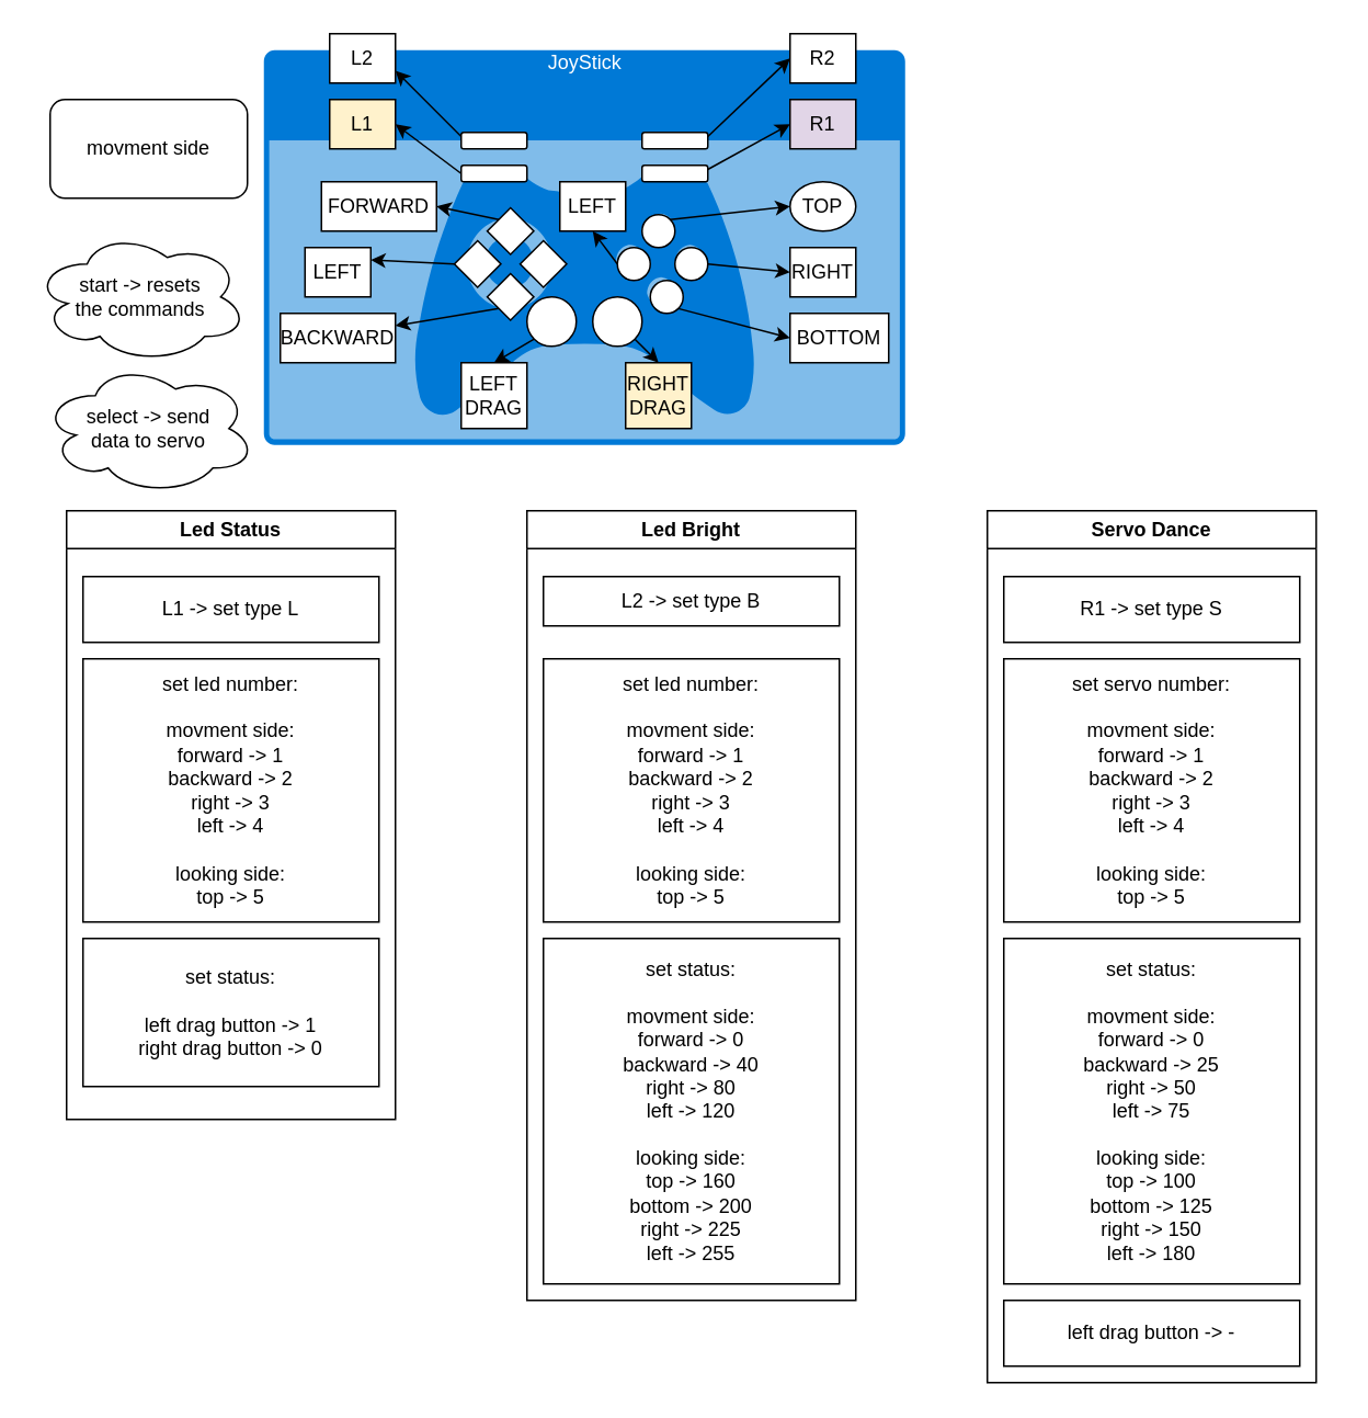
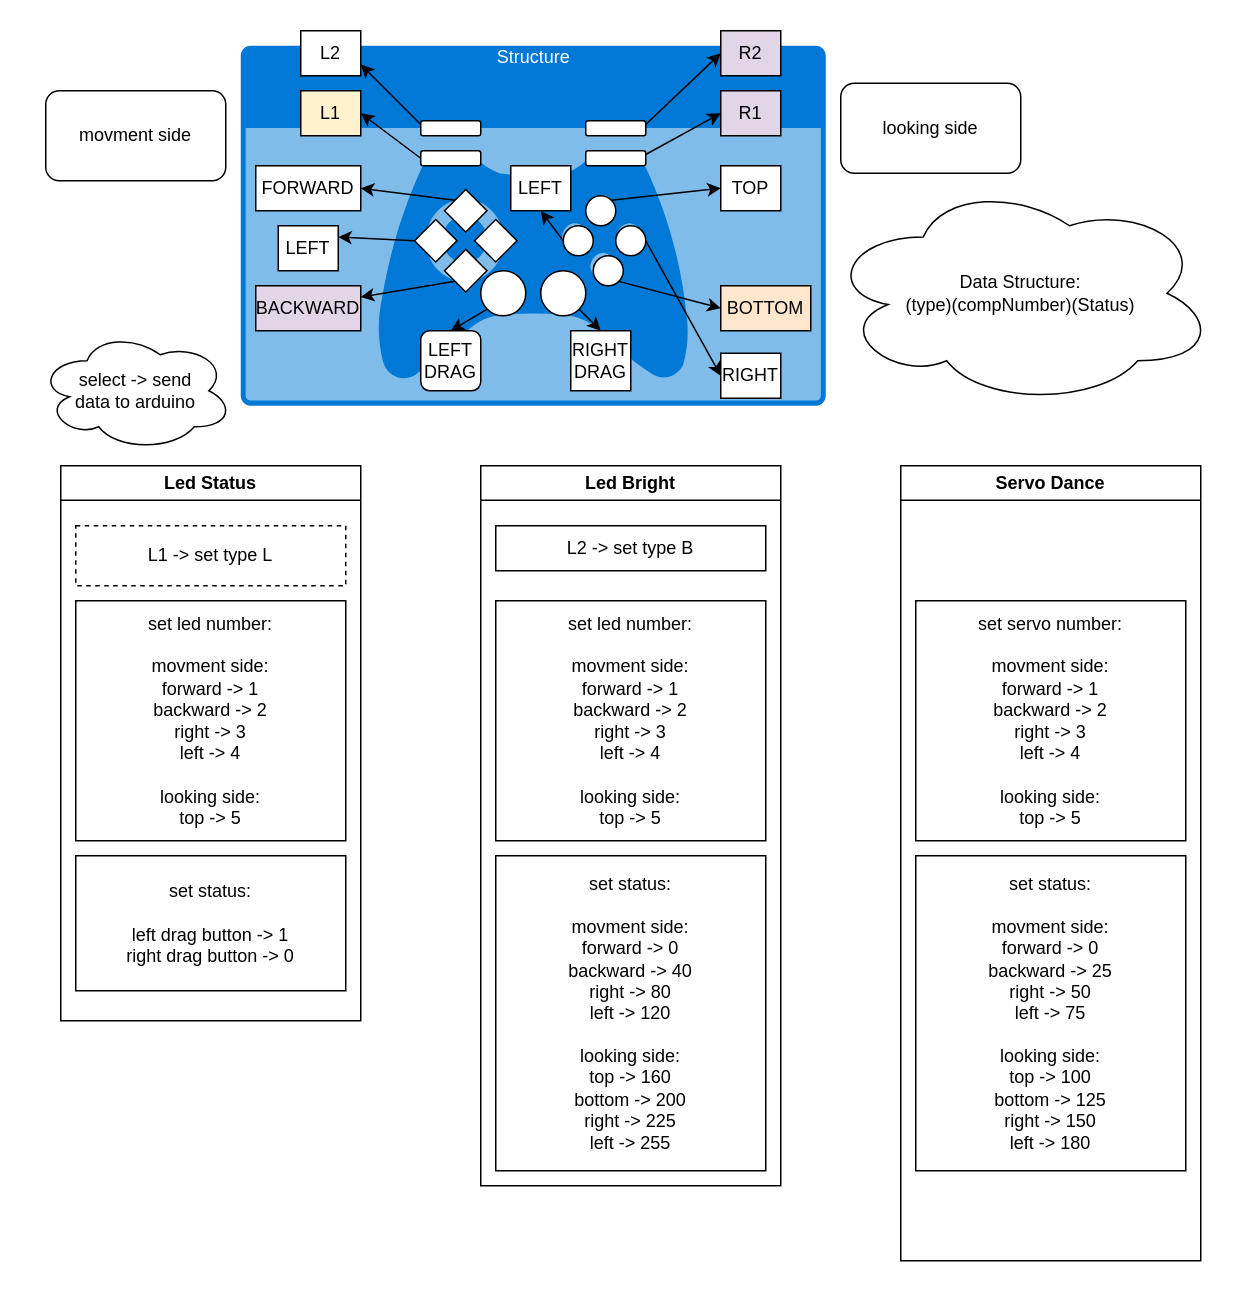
  <mxCell id="0" />
  <mxCell id="1" parent="0" />
- <mxCell id="2" value="JoyStick" style="html=1;strokeColor=none;fillColor=#0079D6;labelPosition=center;verticalLabelPosition=middle;verticalAlign=top;align=center;fontSize=12;outlineConnect=0;spacingTop=-6;fontColor=#FFFFFF;sketch=0;shape=mxgraph.sitemap.game;" vertex="1" parent="1"><mxGeometry x="160" y="30" width="390" height="240" as="geometry" /></mxCell>
+ <mxCell id="2" value="Structure" style="html=1;strokeColor=none;fillColor=#0079D6;labelPosition=center;verticalLabelPosition=middle;verticalAlign=top;align=center;fontSize=12;outlineConnect=0;spacingTop=-6;fontColor=#FFFFFF;sketch=0;shape=mxgraph.sitemap.game;" vertex="1" parent="1"><mxGeometry x="160" y="30" width="390" height="240" as="geometry" /></mxCell>
  <mxCell id="3" style="edgeStyle=none;html=1;exitX=1;exitY=0.25;exitDx=0;exitDy=0;entryX=0;entryY=0.5;entryDx=0;entryDy=0;" edge="1" parent="1" source="4" target="31"><mxGeometry relative="1" as="geometry" /></mxCell>
  <mxCell id="4" value="" style="rounded=1;whiteSpace=wrap;html=1;" vertex="1" parent="1"><mxGeometry x="390" y="100" width="40" height="10" as="geometry" /></mxCell>
  <mxCell id="5" style="edgeStyle=none;html=1;exitX=0;exitY=0.5;exitDx=0;exitDy=0;entryX=1;entryY=0.5;entryDx=0;entryDy=0;" edge="1" parent="1" source="6" target="33"><mxGeometry relative="1" as="geometry" /></mxCell>
  <mxCell id="6" value="" style="rounded=1;whiteSpace=wrap;html=1;" vertex="1" parent="1"><mxGeometry x="280" y="100" width="40" height="10" as="geometry" /></mxCell>
  <mxCell id="7" style="edgeStyle=none;html=1;exitX=1;exitY=0.25;exitDx=0;exitDy=0;entryX=0;entryY=0.5;entryDx=0;entryDy=0;" edge="1" parent="1" source="8" target="30"><mxGeometry relative="1" as="geometry" /></mxCell>
  <mxCell id="8" value="" style="rounded=1;whiteSpace=wrap;html=1;" vertex="1" parent="1"><mxGeometry x="390" y="80" width="40" height="10" as="geometry" /></mxCell>
  <mxCell id="9" style="edgeStyle=none;html=1;exitX=0;exitY=0.25;exitDx=0;exitDy=0;entryX=1;entryY=0.75;entryDx=0;entryDy=0;" edge="1" parent="1" source="10" target="32"><mxGeometry relative="1" as="geometry" /></mxCell>
  <mxCell id="10" value="" style="rounded=1;whiteSpace=wrap;html=1;" vertex="1" parent="1"><mxGeometry x="280" y="80" width="40" height="10" as="geometry" /></mxCell>
  <mxCell id="11" style="edgeStyle=none;html=1;exitX=0;exitY=1;exitDx=0;exitDy=0;entryX=0.5;entryY=0;entryDx=0;entryDy=0;" edge="1" parent="1" source="12" target="38"><mxGeometry relative="1" as="geometry" /></mxCell>
  <mxCell id="12" value="" style="ellipse;whiteSpace=wrap;html=1;aspect=fixed;" vertex="1" parent="1"><mxGeometry x="320" y="180" width="30" height="30" as="geometry" /></mxCell>
  <mxCell id="13" style="edgeStyle=none;html=1;exitX=1;exitY=1;exitDx=0;exitDy=0;entryX=0.5;entryY=0;entryDx=0;entryDy=0;" edge="1" parent="1" source="14" target="42"><mxGeometry relative="1" as="geometry" /></mxCell>
  <mxCell id="14" value="" style="ellipse;whiteSpace=wrap;html=1;aspect=fixed;" vertex="1" parent="1"><mxGeometry x="360" y="180" width="30" height="30" as="geometry" /></mxCell>
  <mxCell id="15" style="edgeStyle=none;html=1;exitX=1;exitY=0;exitDx=0;exitDy=0;entryX=0;entryY=0.5;entryDx=0;entryDy=0;" edge="1" parent="1" source="16" target="34"><mxGeometry relative="1" as="geometry" /></mxCell>
  <mxCell id="16" value="" style="ellipse;whiteSpace=wrap;html=1;aspect=fixed;" vertex="1" parent="1"><mxGeometry x="390" y="130" width="20" height="20" as="geometry" /></mxCell>
  <mxCell id="17" style="edgeStyle=none;html=1;exitX=1;exitY=0.5;exitDx=0;exitDy=0;entryX=0;entryY=0.5;entryDx=0;entryDy=0;" edge="1" parent="1" source="18" target="36"><mxGeometry relative="1" as="geometry" /></mxCell>
  <mxCell id="18" value="" style="ellipse;whiteSpace=wrap;html=1;aspect=fixed;" vertex="1" parent="1"><mxGeometry x="410" y="150" width="20" height="20" as="geometry" /></mxCell>
  <mxCell id="19" style="edgeStyle=none;html=1;exitX=1;exitY=1;exitDx=0;exitDy=0;entryX=0;entryY=0.5;entryDx=0;entryDy=0;" edge="1" parent="1" source="20" target="35"><mxGeometry relative="1" as="geometry" /></mxCell>
  <mxCell id="20" value="" style="ellipse;whiteSpace=wrap;html=1;aspect=fixed;" vertex="1" parent="1"><mxGeometry x="395" y="170" width="20" height="20" as="geometry" /></mxCell>
  <mxCell id="21" style="edgeStyle=none;html=1;exitX=0;exitY=0.5;exitDx=0;exitDy=0;entryX=0.5;entryY=1;entryDx=0;entryDy=0;" edge="1" parent="1" source="22" target="37"><mxGeometry relative="1" as="geometry" /></mxCell>
  <mxCell id="22" value="" style="ellipse;whiteSpace=wrap;html=1;aspect=fixed;" vertex="1" parent="1"><mxGeometry x="375" y="150" width="20" height="20" as="geometry" /></mxCell>
  <mxCell id="23" style="edgeStyle=none;html=1;exitX=0.5;exitY=0;exitDx=0;exitDy=0;entryX=1;entryY=0.5;entryDx=0;entryDy=0;" edge="1" parent="1" source="24" target="41"><mxGeometry relative="1" as="geometry" /></mxCell>
  <mxCell id="24" value="" style="whiteSpace=wrap;html=1;aspect=fixed;rotation=-45;" vertex="1" parent="1"><mxGeometry x="300" y="130" width="20" height="20" as="geometry" /></mxCell>
  <mxCell id="25" style="edgeStyle=none;html=1;exitX=0;exitY=0;exitDx=0;exitDy=0;entryX=1;entryY=0.25;entryDx=0;entryDy=0;" edge="1" parent="1" source="26" target="39"><mxGeometry relative="1" as="geometry" /></mxCell>
  <mxCell id="26" value="" style="whiteSpace=wrap;html=1;aspect=fixed;rotation=-45;" vertex="1" parent="1"><mxGeometry x="280" y="150" width="20" height="20" as="geometry" /></mxCell>
  <mxCell id="27" value="" style="whiteSpace=wrap;html=1;aspect=fixed;rotation=-45;" vertex="1" parent="1"><mxGeometry x="320" y="150" width="20" height="20" as="geometry" /></mxCell>
  <mxCell id="28" style="edgeStyle=none;html=1;exitX=0;exitY=0.5;exitDx=0;exitDy=0;entryX=1;entryY=0.25;entryDx=0;entryDy=0;" edge="1" parent="1" source="29" target="40"><mxGeometry relative="1" as="geometry" /></mxCell>
  <mxCell id="29" value="" style="whiteSpace=wrap;html=1;aspect=fixed;rotation=-45;" vertex="1" parent="1"><mxGeometry x="300" y="170" width="20" height="20" as="geometry" /></mxCell>
- <mxCell id="30" value="R2" style="rounded=0;whiteSpace=wrap;html=1;" vertex="1" parent="1"><mxGeometry x="480" y="20" width="40" height="30" as="geometry" /></mxCell>
+ <mxCell id="30" value="R2" style="rounded=0;whiteSpace=wrap;html=1;fillColor=#e1d5e7;" vertex="1" parent="1"><mxGeometry x="480" y="20" width="40" height="30" as="geometry" /></mxCell>
  <mxCell id="31" value="R1" style="rounded=0;whiteSpace=wrap;html=1;fillColor=#e1d5e7;" vertex="1" parent="1"><mxGeometry x="480" y="60" width="40" height="30" as="geometry" /></mxCell>
  <mxCell id="32" value="L2" style="rounded=0;whiteSpace=wrap;html=1;" vertex="1" parent="1"><mxGeometry x="200" y="20" width="40" height="30" as="geometry" /></mxCell>
  <mxCell id="33" value="L1" style="rounded=0;whiteSpace=wrap;html=1;fillColor=#fff2cc;" vertex="1" parent="1"><mxGeometry x="200" y="60" width="40" height="30" as="geometry" /></mxCell>
- <mxCell id="34" value="TOP" style="ellipse;whiteSpace=wrap;html=1;" vertex="1" parent="1"><mxGeometry x="480" y="110" width="40" height="30" as="geometry" /></mxCell>
- <mxCell id="35" value="BOTTOM" style="rounded=0;whiteSpace=wrap;html=1;" vertex="1" parent="1"><mxGeometry x="480" y="190" width="60" height="30" as="geometry" /></mxCell>
- <mxCell id="36" value="RIGHT" style="rounded=0;whiteSpace=wrap;html=1;" vertex="1" parent="1"><mxGeometry x="480" y="150" width="40" height="30" as="geometry" /></mxCell>
+ <mxCell id="34" value="TOP" style="rounded=0;whiteSpace=wrap;html=1;" vertex="1" parent="1"><mxGeometry x="480" y="110" width="40" height="30" as="geometry" /></mxCell>
+ <mxCell id="35" value="BOTTOM" style="rounded=0;whiteSpace=wrap;html=1;fillColor=#ffe6cc;" vertex="1" parent="1"><mxGeometry x="480" y="190" width="60" height="30" as="geometry" /></mxCell>
+ <mxCell id="36" value="RIGHT" style="rounded=0;whiteSpace=wrap;html=1;" vertex="1" parent="1"><mxGeometry x="480" y="235" width="40" height="30" as="geometry" /></mxCell>
  <mxCell id="37" value="LEFT" style="rounded=0;whiteSpace=wrap;html=1;" vertex="1" parent="1"><mxGeometry x="340" y="110" width="40" height="30" as="geometry" /></mxCell>
- <mxCell id="38" value="LEFT&lt;br&gt;DRAG" style="rounded=0;whiteSpace=wrap;html=1;" vertex="1" parent="1"><mxGeometry x="280" y="220" width="40" height="40" as="geometry" /></mxCell>
+ <mxCell id="38" value="LEFT&lt;br&gt;DRAG" style="whiteSpace=wrap;html=1;rounded=1;" vertex="1" parent="1"><mxGeometry x="280" y="220" width="40" height="40" as="geometry" /></mxCell>
  <mxCell id="39" value="LEFT" style="rounded=0;whiteSpace=wrap;html=1;" vertex="1" parent="1"><mxGeometry x="185" y="150" width="40" height="30" as="geometry" /></mxCell>
- <mxCell id="40" value="BACKWARD" style="rounded=0;whiteSpace=wrap;html=1;" vertex="1" parent="1"><mxGeometry x="170" y="190" width="70" height="30" as="geometry" /></mxCell>
- <mxCell id="41" value="FORWARD" style="rounded=0;whiteSpace=wrap;html=1;" vertex="1" parent="1"><mxGeometry x="195" y="110" width="70" height="30" as="geometry" /></mxCell>
- <mxCell id="42" value="RIGHT&lt;br&gt;DRAG" style="rounded=0;whiteSpace=wrap;html=1;fillColor=#fff2cc;" vertex="1" parent="1"><mxGeometry x="380" y="220" width="40" height="40" as="geometry" /></mxCell>
+ <mxCell id="40" value="BACKWARD" style="rounded=0;whiteSpace=wrap;html=1;fillColor=#e1d5e7;" vertex="1" parent="1"><mxGeometry x="170" y="190" width="70" height="30" as="geometry" /></mxCell>
+ <mxCell id="41" value="FORWARD" style="rounded=0;whiteSpace=wrap;html=1;" vertex="1" parent="1"><mxGeometry x="170" y="110" width="70" height="30" as="geometry" /></mxCell>
+ <mxCell id="42" value="RIGHT&lt;br&gt;DRAG" style="rounded=0;whiteSpace=wrap;html=1;" vertex="1" parent="1"><mxGeometry x="380" y="220" width="40" height="40" as="geometry" /></mxCell>
  <mxCell id="43" value="Led Status" style="swimlane;whiteSpace=wrap;html=1;" vertex="1" parent="1"><mxGeometry x="40" y="310" width="200" height="370" as="geometry" /></mxCell>
- <mxCell id="44" value="L1 -&amp;gt; set type L" style="rounded=0;whiteSpace=wrap;html=1;" vertex="1" parent="43"><mxGeometry x="10" y="40" width="180" height="40" as="geometry" /></mxCell>
+ <mxCell id="44" value="L1 -&amp;gt; set type L" style="rounded=0;whiteSpace=wrap;html=1;dashed=1;" vertex="1" parent="43"><mxGeometry x="10" y="40" width="180" height="40" as="geometry" /></mxCell>
  <mxCell id="45" value="set led number:&lt;br&gt;&lt;br&gt;movment side:&lt;br&gt;forward -&amp;gt; 1&lt;br&gt;backward -&amp;gt; 2&lt;br&gt;right -&amp;gt; 3&lt;br&gt;left -&amp;gt; 4&lt;br&gt;&lt;br&gt;looking side:&lt;br&gt;top -&amp;gt; 5" style="rounded=0;whiteSpace=wrap;html=1;" vertex="1" parent="43"><mxGeometry x="10" y="90" width="180" height="160" as="geometry" /></mxCell>
  <mxCell id="46" value="set status:&lt;br&gt;&lt;br&gt;left drag button -&amp;gt; 1&lt;br&gt;right drag button -&amp;gt; 0" style="rounded=0;whiteSpace=wrap;html=1;" vertex="1" parent="43"><mxGeometry x="10" y="260" width="180" height="90" as="geometry" /></mxCell>
  <mxCell id="47" value="Led Bright" style="swimlane;whiteSpace=wrap;html=1;" vertex="1" parent="1"><mxGeometry x="320" y="310" width="200" height="480" as="geometry" /></mxCell>
  <mxCell id="48" value="L2 -&amp;gt; set type B" style="rounded=0;whiteSpace=wrap;html=1;" vertex="1" parent="47"><mxGeometry x="10" y="40" width="180" height="30" as="geometry" /></mxCell>
  <mxCell id="49" value="set status:&lt;br&gt;&lt;br&gt;movment side:&lt;br&gt;forward -&amp;gt; 0&lt;br&gt;backward -&amp;gt; 40&lt;br&gt;right -&amp;gt; 80&lt;br&gt;left -&amp;gt; 120&lt;br&gt;&lt;br&gt;looking side:&lt;br&gt;top -&amp;gt; 160&lt;br&gt;bottom -&amp;gt; 200&lt;br&gt;right -&amp;gt; 225&lt;br&gt;left -&amp;gt; 255" style="rounded=0;whiteSpace=wrap;html=1;" vertex="1" parent="47"><mxGeometry x="10" y="260" width="180" height="210" as="geometry" /></mxCell>
  <mxCell id="50" value="set led number:&lt;br&gt;&lt;br&gt;movment side:&lt;br&gt;forward -&amp;gt; 1&lt;br&gt;backward -&amp;gt; 2&lt;br&gt;right -&amp;gt; 3&lt;br&gt;left -&amp;gt; 4&lt;br&gt;&lt;br&gt;looking side:&lt;br&gt;top -&amp;gt; 5" style="rounded=0;whiteSpace=wrap;html=1;" vertex="1" parent="47"><mxGeometry x="10" y="90" width="180" height="160" as="geometry" /></mxCell>
  <mxCell id="51" value="Servo Dance" style="swimlane;whiteSpace=wrap;html=1;" vertex="1" parent="1"><mxGeometry x="600" y="310" width="200" height="530" as="geometry" /></mxCell>
- <mxCell id="52" value="R1 -&amp;gt; set type S" style="rounded=0;whiteSpace=wrap;html=1;" vertex="1" parent="51"><mxGeometry x="10" y="40" width="180" height="40" as="geometry" /></mxCell>
  <mxCell id="53" value="set servo number:&lt;br&gt;&lt;br&gt;movment side:&lt;br&gt;forward -&amp;gt; 1&lt;br&gt;backward -&amp;gt; 2&lt;br&gt;right -&amp;gt; 3&lt;br&gt;left -&amp;gt; 4&lt;br&gt;&lt;br&gt;looking side:&lt;br&gt;top -&amp;gt; 5" style="rounded=0;whiteSpace=wrap;html=1;" vertex="1" parent="51"><mxGeometry x="10" y="90" width="180" height="160" as="geometry" /></mxCell>
  <mxCell id="54" value="set status:&lt;br&gt;&lt;br&gt;movment side:&lt;br&gt;forward -&amp;gt; 0&lt;br&gt;backward -&amp;gt; 25&lt;br&gt;right -&amp;gt; 50&lt;br&gt;left -&amp;gt; 75&lt;br&gt;&lt;br&gt;looking side:&lt;br&gt;top -&amp;gt; 100&lt;br&gt;bottom -&amp;gt; 125&lt;br&gt;right -&amp;gt; 150&lt;br&gt;left -&amp;gt; 180" style="rounded=0;whiteSpace=wrap;html=1;" vertex="1" parent="51"><mxGeometry x="10" y="260" width="180" height="210" as="geometry" /></mxCell>
- <mxCell id="55" value="left drag button -&amp;gt; -" style="rounded=0;whiteSpace=wrap;html=1;" vertex="1" parent="51"><mxGeometry x="10" y="480" width="180" height="40" as="geometry" /></mxCell>
- <mxCell id="56" value="start -&amp;gt; resets&lt;br&gt;the commands" style="ellipse;shape=cloud;whiteSpace=wrap;html=1;" vertex="1" parent="1"><mxGeometry x="20" y="140" width="130" height="80" as="geometry" /></mxCell>
+ <mxCell id="57" value="Data Structure:&lt;br&gt;(type)(compNumber)(Status)" style="ellipse;shape=cloud;whiteSpace=wrap;html=1;" vertex="1" parent="1"><mxGeometry x="550" y="120" width="260" height="150" as="geometry" /></mxCell>
  <mxCell id="58" value="movment side&lt;span style=&quot;color: rgba(0, 0, 0, 0); font-family: monospace; font-size: 0px; text-align: start;&quot;&gt;%3CmxGraphModel%3E%3Croot%3E%3CmxCell%20id%3D%220%22%2F%3E%3CmxCell%20id%3D%221%22%20parent%3D%220%22%2F%3E%3CmxCell%20id%3D%222%22%20value%3D%22L1%20-%26amp%3Bgt%3B%20set%20type%20L%22%20style%3D%22rounded%3D0%3BwhiteSpace%3Dwrap%3Bhtml%3D1%3B%22%20vertex%3D%221%22%20parent%3D%221%22%3E%3CmxGeometry%20x%3D%2290%22%20y%3D%22400%22%20width%3D%22180%22%20height%3D%2240%22%20as%3D%22geometry%22%2F%3E%3C%2FmxCell%3E%3C%2Froot%3E%3C%2FmxGraphModel%3E&lt;/span&gt;" style="rounded=1;whiteSpace=wrap;html=1;" vertex="1" parent="1"><mxGeometry x="30" y="60" width="120" height="60" as="geometry" /></mxCell>
- <mxCell id="60" value="select -&amp;gt; send&lt;br&gt;data to servo" style="ellipse;shape=cloud;whiteSpace=wrap;html=1;" vertex="1" parent="1"><mxGeometry x="25" y="220" width="130" height="80" as="geometry" /></mxCell>
+ <mxCell id="59" value="looking side" style="rounded=1;whiteSpace=wrap;html=1;" vertex="1" parent="1"><mxGeometry x="560" y="55" width="120" height="60" as="geometry" /></mxCell>
+ <mxCell id="60" value="select -&amp;gt; send&lt;br&gt;data to arduino" style="ellipse;shape=cloud;whiteSpace=wrap;html=1;" vertex="1" parent="1"><mxGeometry x="25" y="220" width="130" height="80" as="geometry" /></mxCell>
